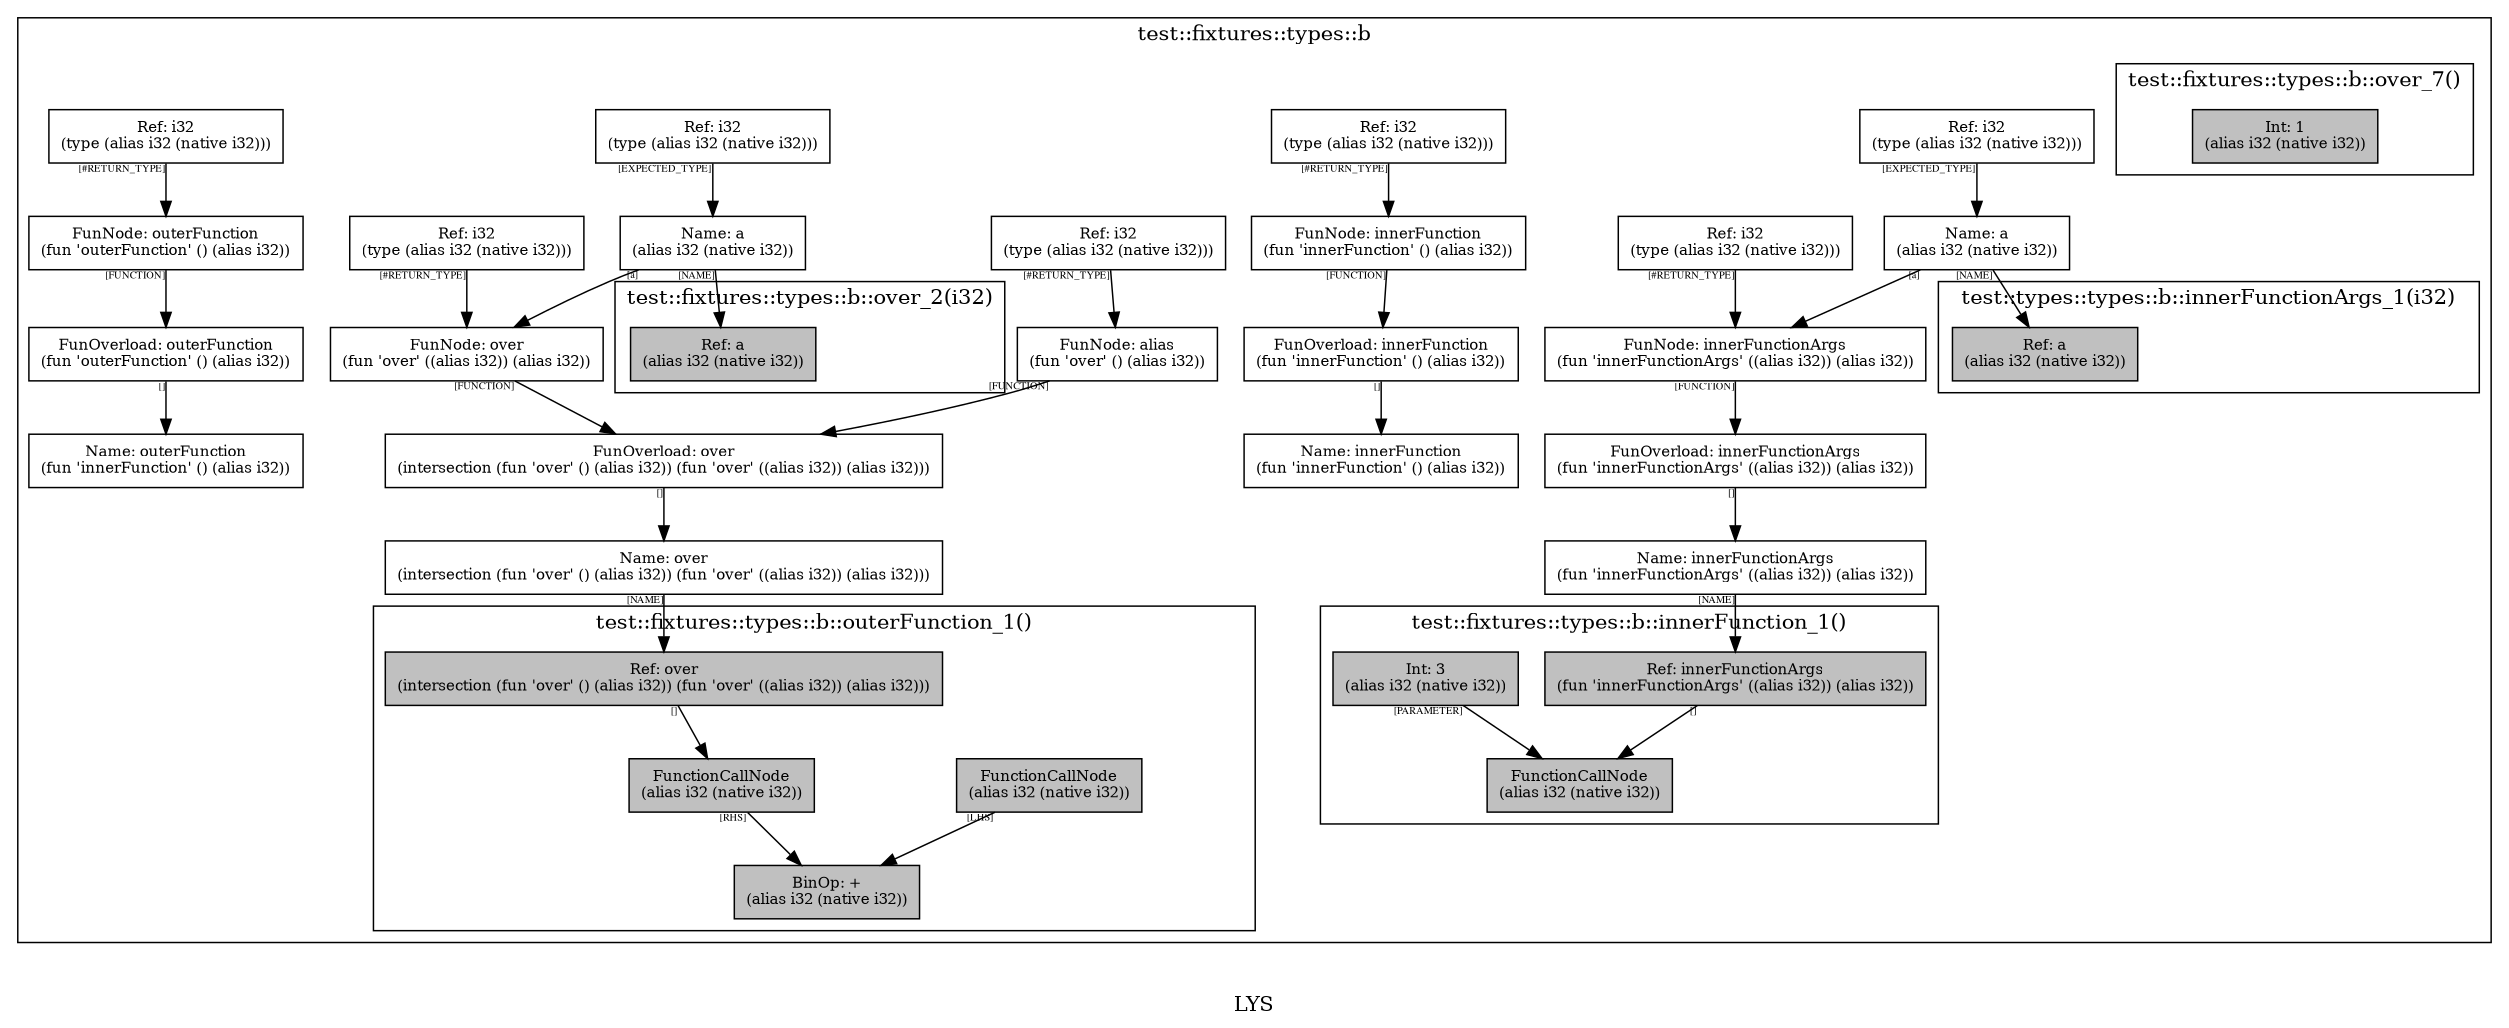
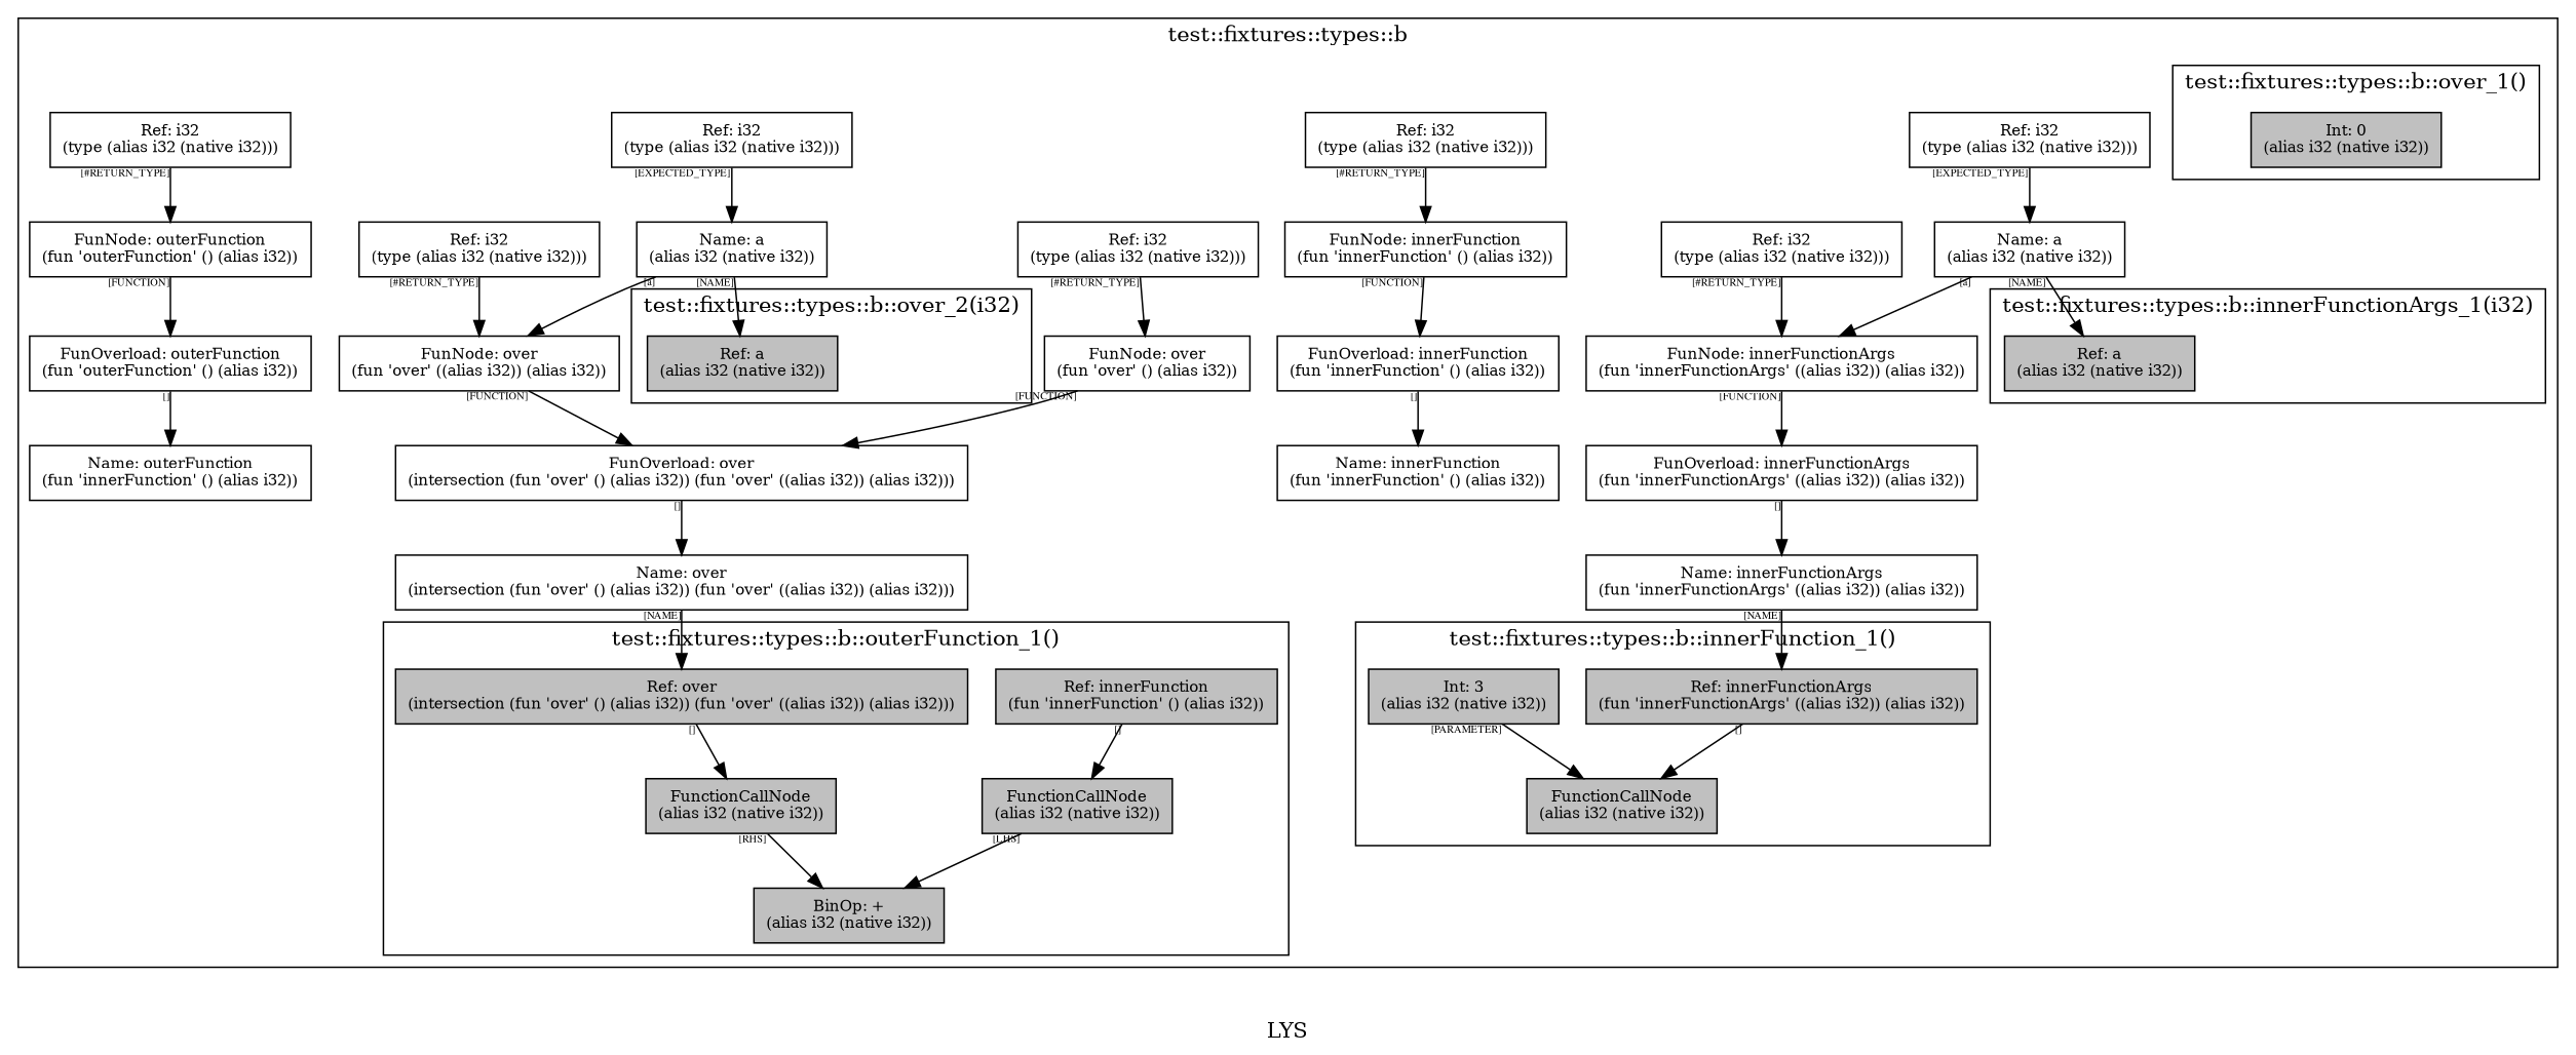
  digraph {
    label=LYS
    node [fillcolor=grey fontsize=10 shape=box]
    edge [color=black fontname=times fontsize=7 taillabel="[]"]
    n1 [label="Ref: a\n(alias i32 (native i32))" style=filled]
    n2 [label="FunctionCallNode\n(alias i32 (native i32))" style=filled]
    n3 [label="Ref: innerFunctionArgs\n(fun 'innerFunctionArgs' ((alias i32)) (alias i32))" style=filled]
    n4 [label="Int: 3\n(alias i32 (native i32))" style=filled]
-   n5 [label="Int: 1\n(alias i32 (native i32))" style=filled]
+   n5 [label="Int: 0\n(alias i32 (native i32))" style=filled]
    n6 [label="Ref: a\n(alias i32 (native i32))" style=filled]
    n7 [label="BinOp: +\n(alias i32 (native i32))" style=filled]
    n8 [label="FunctionCallNode\n(alias i32 (native i32))" style=filled]
+   n9 [label="Ref: innerFunction\n(fun 'innerFunction' () (alias i32))" style=filled]
    n10 [label="FunctionCallNode\n(alias i32 (native i32))" style=filled]
    n11 [label="Ref: over\n(intersection (fun 'over' () (alias i32)) (fun 'over' ((alias i32)) (alias i32)))" style=filled]
    n12 [label="FunOverload: innerFunctionArgs\n(fun 'innerFunctionArgs' ((alias i32)) (alias i32))"]
    n13 [label="FunNode: innerFunctionArgs\n(fun 'innerFunctionArgs' ((alias i32)) (alias i32))"]
    n14 [label="Name: a\n(alias i32 (native i32))"]
    n15 [label="Ref: i32\n(type (alias i32 (native i32)))"]
    n16 [label="Ref: i32\n(type (alias i32 (native i32)))"]
    n17 [label="Name: innerFunctionArgs\n(fun 'innerFunctionArgs' ((alias i32)) (alias i32))"]
    n18 [label="FunOverload: innerFunction\n(fun 'innerFunction' () (alias i32))"]
    n19 [label="FunNode: innerFunction\n(fun 'innerFunction' () (alias i32))"]
    n20 [label="Ref: i32\n(type (alias i32 (native i32)))"]
    n21 [label="Name: innerFunction\n(fun 'innerFunction' () (alias i32))"]
    n22 [label="FunOverload: over\n(intersection (fun 'over' () (alias i32)) (fun 'over' ((alias i32)) (alias i32)))"]
-   n23 [label="FunNode: alias\n(fun 'over' () (alias i32))"]
+   n23 [label="FunNode: over\n(fun 'over' () (alias i32))"]
    n24 [label="Ref: i32\n(type (alias i32 (native i32)))"]
    n25 [label="FunNode: over\n(fun 'over' ((alias i32)) (alias i32))"]
    n26 [label="Name: a\n(alias i32 (native i32))"]
    n27 [label="Ref: i32\n(type (alias i32 (native i32)))"]
    n28 [label="Ref: i32\n(type (alias i32 (native i32)))"]
    n29 [label="Name: over\n(intersection (fun 'over' () (alias i32)) (fun 'over' ((alias i32)) (alias i32)))"]
    n30 [label="FunOverload: outerFunction\n(fun 'outerFunction' () (alias i32))"]
    n31 [label="FunNode: outerFunction\n(fun 'outerFunction' () (alias i32))"]
    n32 [label="Ref: i32\n(type (alias i32 (native i32)))"]
    n33 [label="Name: outerFunction\n(fun 'innerFunction' () (alias i32))"]
    subgraph cluster_1 {
      label="test::fixtures::types::b"
      n12
      n13
      n14
      n15
      n16
      n17
      n18
      n19
      n20
      n21
      n22
      n23
      n24
      n25
      n26
      n27
      n28
      n29
      n30
      n31
      n32
      n33
      subgraph cluster_2 {
-       label="test::types::types::b::innerFunctionArgs_1(i32)"
+       label="test::fixtures::types::b::innerFunctionArgs_1(i32)"
        rankdir=TB
        n1
      }
      subgraph cluster_3 {
        label="test::fixtures::types::b::innerFunction_1()"
        rankdir=TB
        n2
        n3
        n4
      }
      subgraph cluster_4 {
-       label="test::fixtures::types::b::over_7()"
+       label="test::fixtures::types::b::over_1()"
        rankdir=TB
        n5
      }
      subgraph cluster_5 {
        label="test::fixtures::types::b::over_2(i32)"
        rankdir=TB
        n6
      }
      subgraph cluster_6 {
        label="test::fixtures::types::b::outerFunction_1()"
        rankdir=TB
        n7
        n8
+       n9
        n10
        n11
      }
    }
    n3 -> n2
    n4 -> n2 [taillabel="[PARAMETER]"]
    n8 -> n7 [taillabel="[LHS]"]
+   n9 -> n8
    n10 -> n7 [taillabel="[RHS]"]
    n11 -> n10
    n12 -> n17
    n13 -> n12 [taillabel="[FUNCTION]"]
    n14 -> n1 [taillabel="[NAME]"]
    n14 -> n13 [taillabel="[a]"]
    n15 -> n14 [taillabel="[EXPECTED_TYPE]"]
    n16 -> n13 [taillabel="[#RETURN_TYPE]"]
    n17 -> n3 [taillabel="[NAME]"]
    n18 -> n21
    n19 -> n18 [taillabel="[FUNCTION]"]
    n20 -> n19 [taillabel="[#RETURN_TYPE]"]
    n22 -> n29
    n23 -> n22 [taillabel="[FUNCTION]"]
    n24 -> n23 [taillabel="[#RETURN_TYPE]"]
    n25 -> n22 [taillabel="[FUNCTION]"]
    n26 -> n6 [taillabel="[NAME]"]
    n26 -> n25 [taillabel="[a]"]
    n27 -> n26 [taillabel="[EXPECTED_TYPE]"]
    n28 -> n25 [taillabel="[#RETURN_TYPE]"]
    n29 -> n11 [taillabel="[NAME]"]
    n30 -> n33
    n31 -> n30 [taillabel="[FUNCTION]"]
    n32 -> n31 [taillabel="[#RETURN_TYPE]"]
  }
